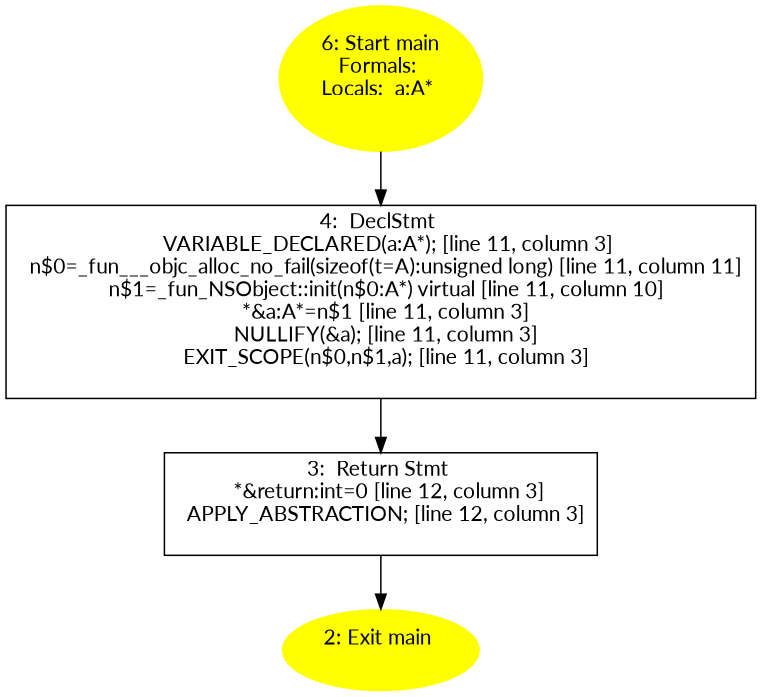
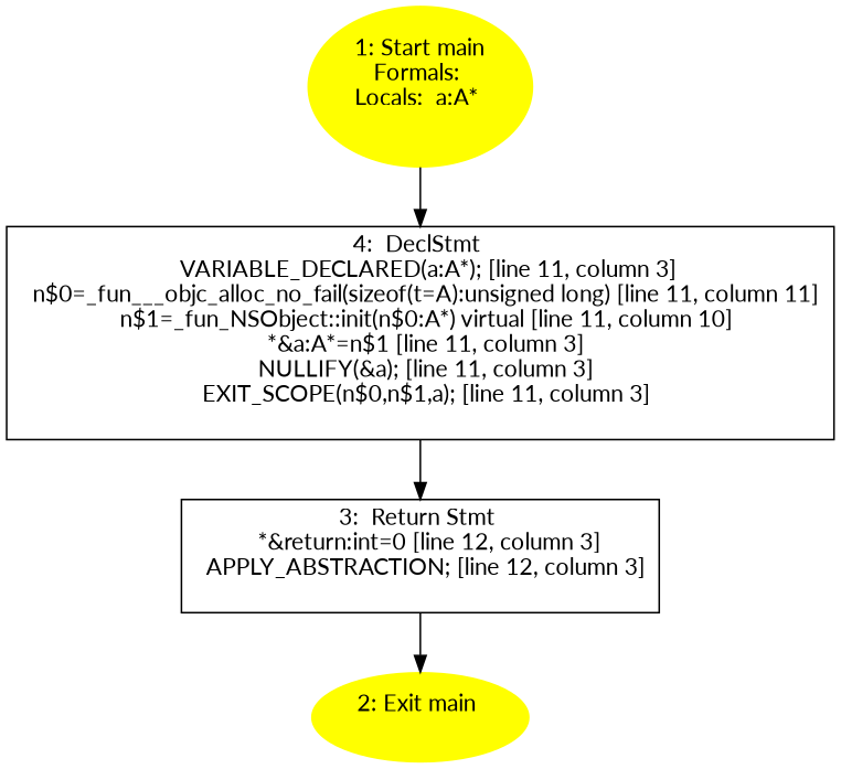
  digraph {
    fontname=Lato
    node [fontname=Lato]
    edge [fontname=Lato]
-   n1 [color=yellow label="6: Start main\nFormals: \nLocals:  a:A* \n  " style=filled]
+   n1 [color=yellow label="1: Start main\nFormals: \nLocals:  a:A* \n  " style=filled]
    n2 [label="4:  DeclStmt \n   VARIABLE_DECLARED(a:A*); [line 11, column 3]\n  n$0=_fun___objc_alloc_no_fail(sizeof(t=A):unsigned long) [line 11, column 11]\n  n$1=_fun_NSObject::init(n$0:A*) virtual [line 11, column 10]\n  *&a:A*=n$1 [line 11, column 3]\n  NULLIFY(&a); [line 11, column 3]\n  EXIT_SCOPE(n$0,n$1,a); [line 11, column 3]\n " shape=box]
    n3 [label="3:  Return Stmt \n   *&return:int=0 [line 12, column 3]\n  APPLY_ABSTRACTION; [line 12, column 3]\n " shape=box]
    n4 [color=yellow label="2: Exit main \n  " style=filled]
    n1 -> n2
    n2 -> n3
    n3 -> n4
  }
